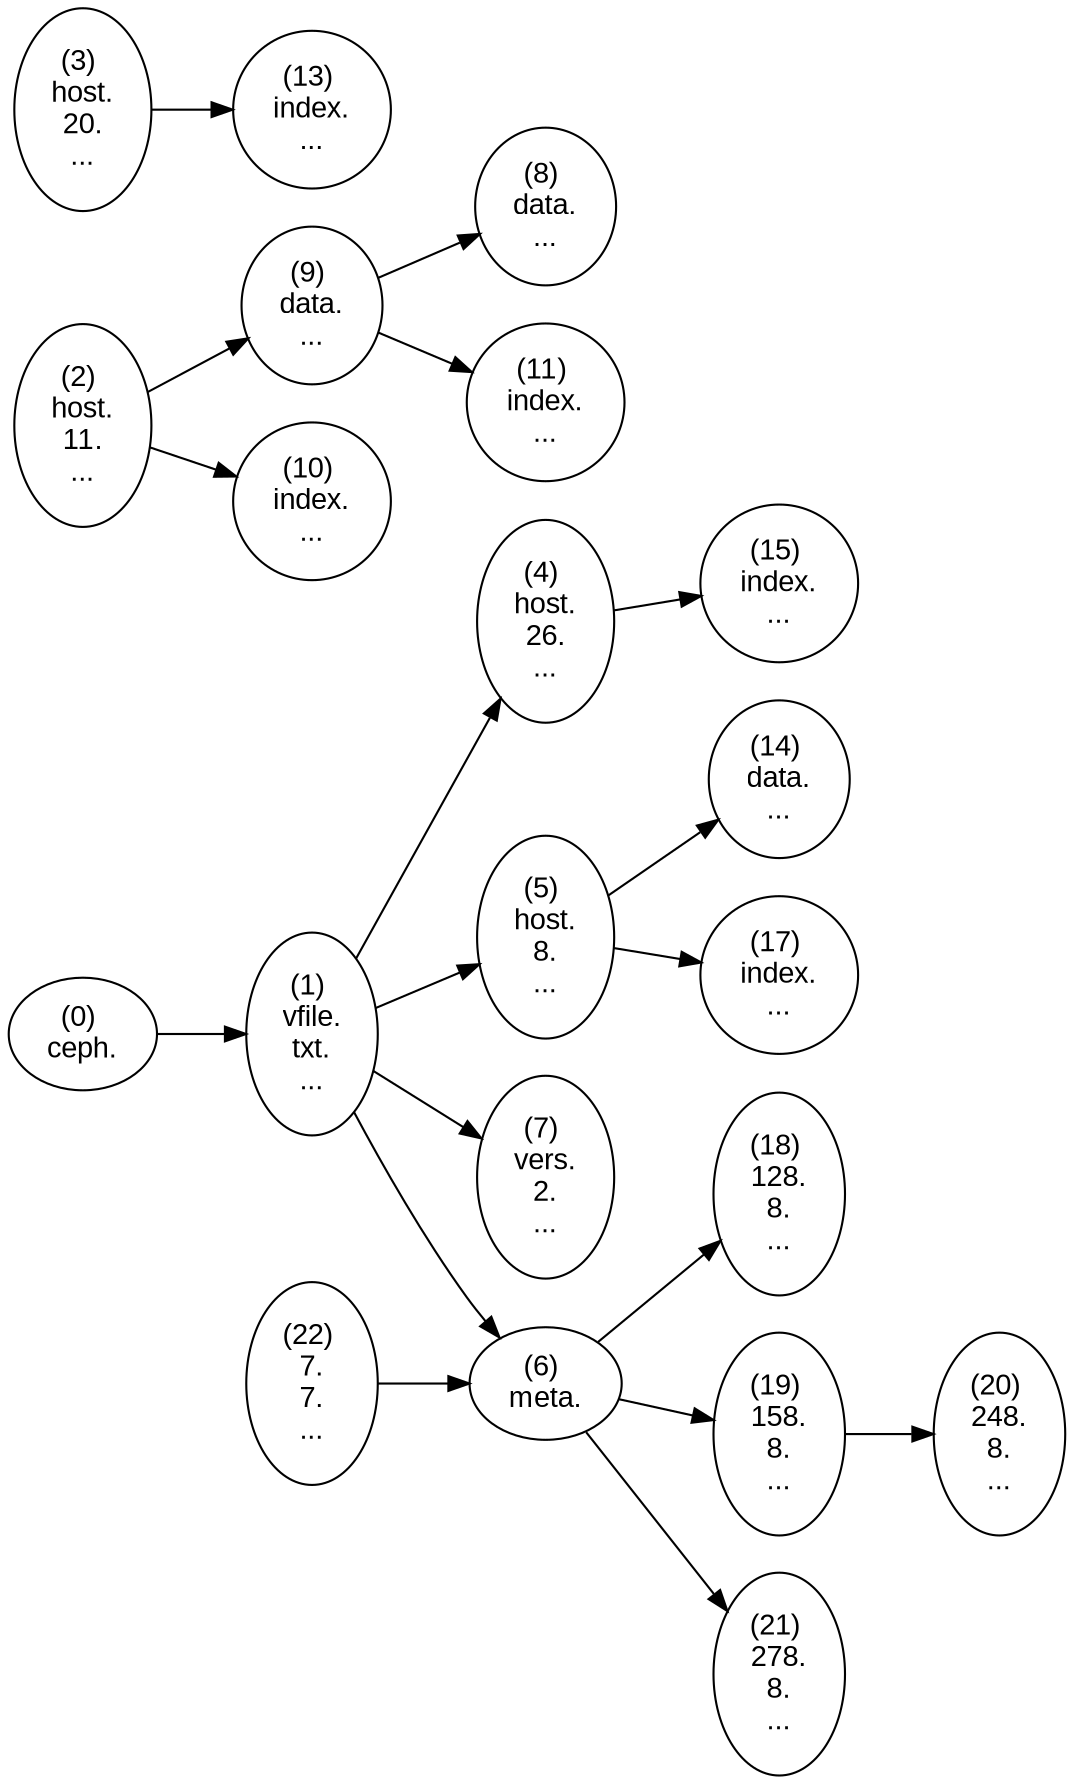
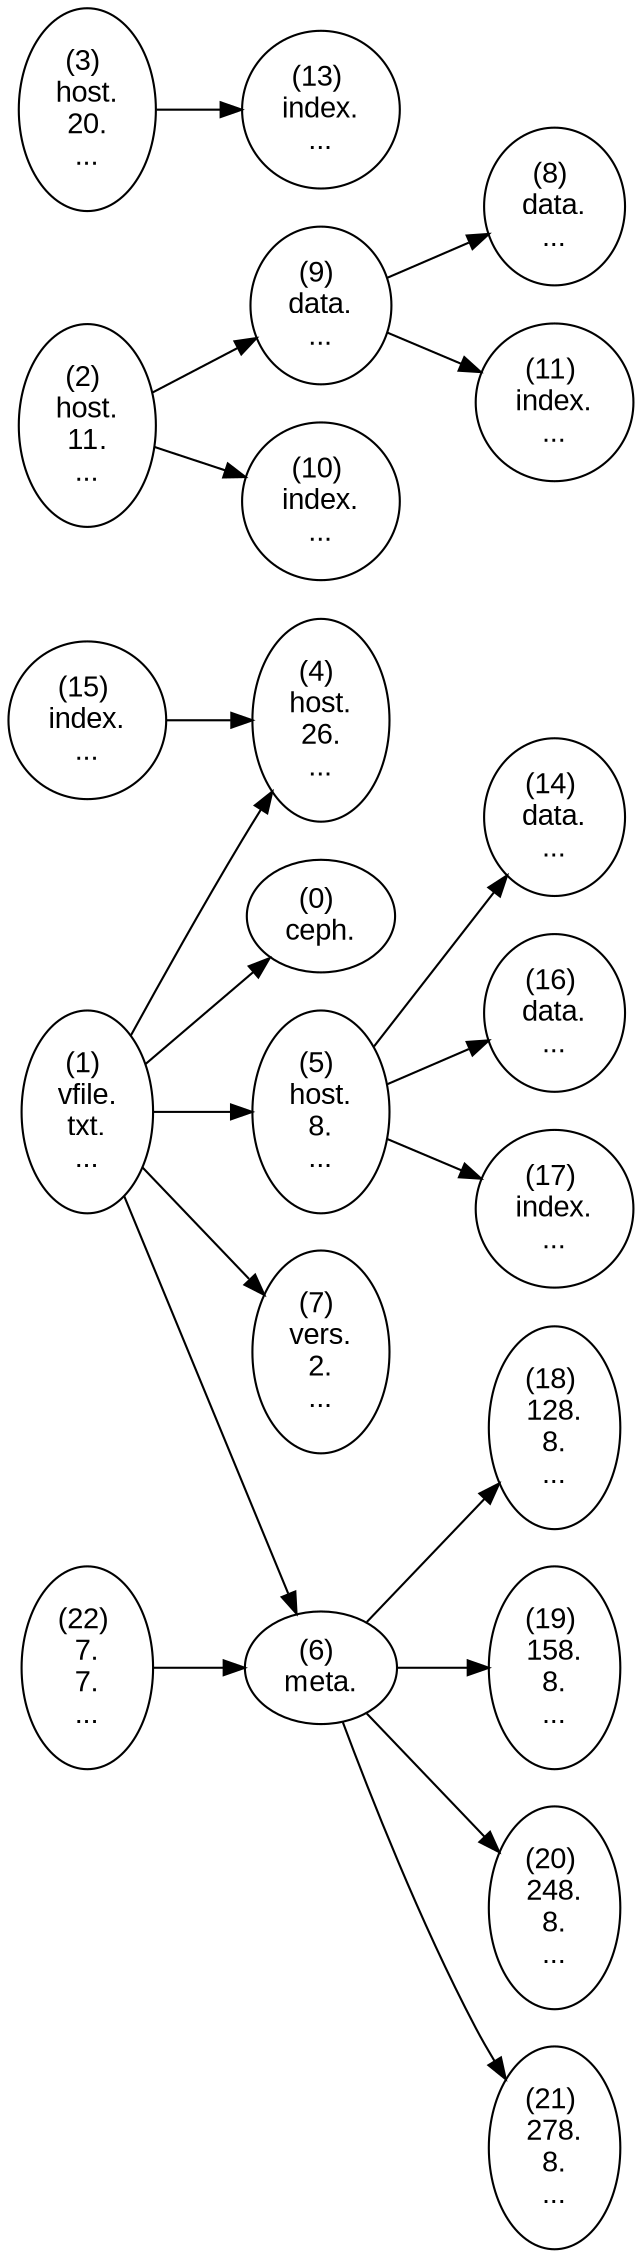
  digraph {
    fontname="Liberation Sans"
    rankdir=LR
    node [fontname="Liberation Sans"]
    edge [fontname="Liberation Sans"]
    "(0) \nceph.\n"
    "(1) \nvfile.\ntxt.\n..."
    "(4) \nhost.\n26.\n..."
    "(5) \nhost.\n8.\n..."
    "(6) \nmeta.\n"
    "(7) \nvers.\n2.\n..."
    "(2) \nhost.\n11.\n..."
    "(9) \ndata.\n..."
    "(10) \nindex.\n..."
    "(3) \nhost.\n20.\n..."
    "(13) \nindex.\n..."
    "(15) \nindex.\n..."
    "(14) \ndata.\n..."
+   "(16) \ndata.\n..."
    "(17) \nindex.\n..."
    "(18) \n128.\n8.\n..."
    "(19) \n158.\n8.\n..."
    "(20) \n248.\n8.\n..."
    "(21) \n278.\n8.\n..."
    "(8) \ndata.\n..."
    "(11) \nindex.\n..."
    "(22) \n7.\n7.\n..."
-   "(0) \nceph.\n" -> "(1) \nvfile.\ntxt.\n..."
+   "(1) \nvfile.\ntxt.\n..." -> "(0) \nceph.\n"
    "(1) \nvfile.\ntxt.\n..." -> "(4) \nhost.\n26.\n..."
    "(1) \nvfile.\ntxt.\n..." -> "(5) \nhost.\n8.\n..."
    "(1) \nvfile.\ntxt.\n..." -> "(6) \nmeta.\n"
    "(1) \nvfile.\ntxt.\n..." -> "(7) \nvers.\n2.\n..."
-   "(4) \nhost.\n26.\n..." -> "(15) \nindex.\n..."
+   "(15) \nindex.\n..." -> "(4) \nhost.\n26.\n..."
    "(5) \nhost.\n8.\n..." -> "(14) \ndata.\n..."
+   "(5) \nhost.\n8.\n..." -> "(16) \ndata.\n..."
    "(5) \nhost.\n8.\n..." -> "(17) \nindex.\n..."
    "(6) \nmeta.\n" -> "(18) \n128.\n8.\n..."
    "(6) \nmeta.\n" -> "(19) \n158.\n8.\n..."
-   "(19) \n158.\n8.\n..." -> "(20) \n248.\n8.\n..."
+   "(6) \nmeta.\n" -> "(20) \n248.\n8.\n..."
    "(6) \nmeta.\n" -> "(21) \n278.\n8.\n..."
    "(2) \nhost.\n11.\n..." -> "(9) \ndata.\n..."
    "(2) \nhost.\n11.\n..." -> "(10) \nindex.\n..."
    "(9) \ndata.\n..." -> "(8) \ndata.\n..."
    "(9) \ndata.\n..." -> "(11) \nindex.\n..."
    "(3) \nhost.\n20.\n..." -> "(13) \nindex.\n..."
    "(22) \n7.\n7.\n..." -> "(6) \nmeta.\n"
  }
